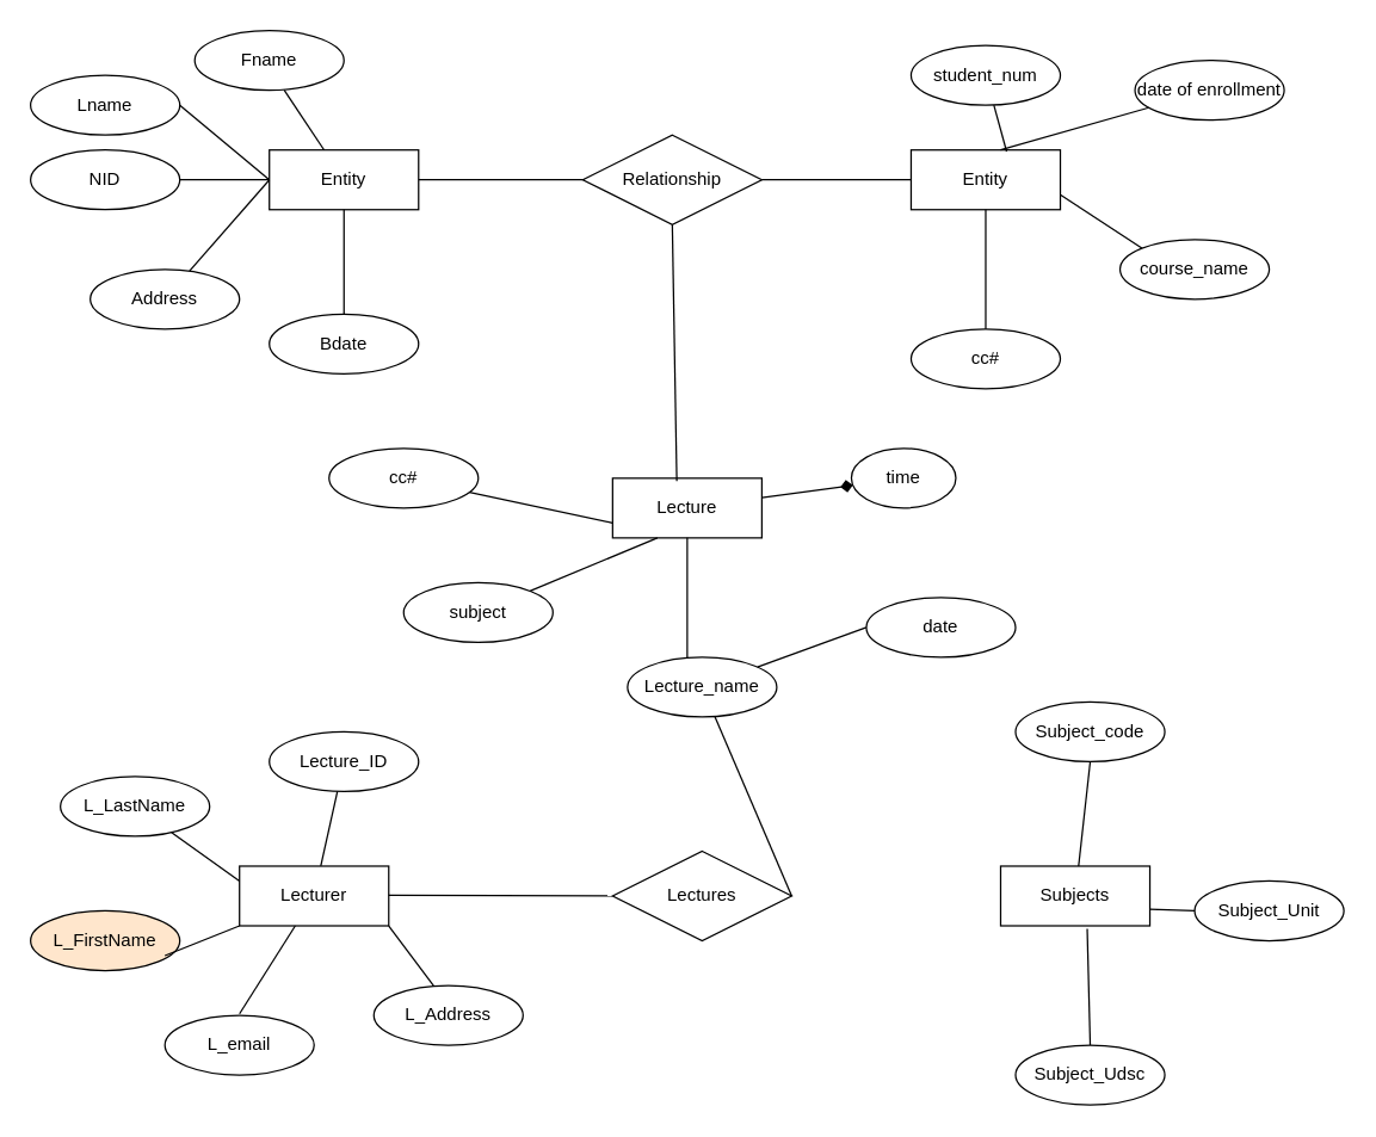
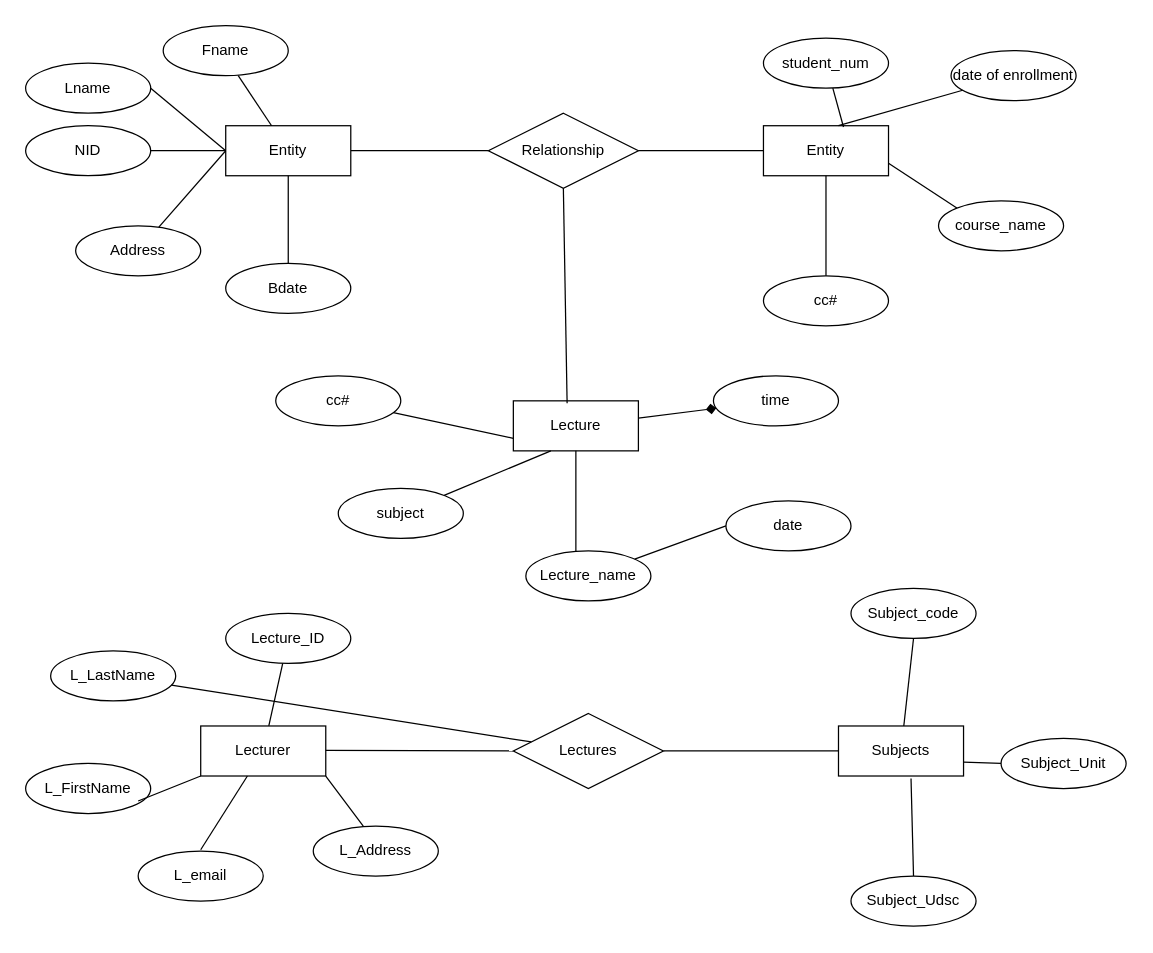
  <mxCell id="0" />
  <mxCell id="1" parent="0" />
  <mxCell id="2" value="Relationship" style="shape=rhombus;perimeter=rhombusPerimeter;whiteSpace=wrap;html=1;align=center;" parent="1" vertex="1"><mxGeometry x="390" y="90" width="120" height="60" as="geometry" /></mxCell>
  <mxCell id="3" value="Bdate" style="ellipse;whiteSpace=wrap;html=1;align=center;" parent="1" vertex="1"><mxGeometry x="180" y="210" width="100" height="40" as="geometry" /></mxCell>
  <mxCell id="4" value="Address" style="ellipse;whiteSpace=wrap;html=1;align=center;" parent="1" vertex="1"><mxGeometry y="180" width="100" height="40" as="geometry" x="60" /></mxCell>
  <mxCell id="5" value="NID" style="ellipse;whiteSpace=wrap;html=1;align=center;" parent="1" vertex="1"><mxGeometry x="20" y="100" width="100" height="40" as="geometry" /></mxCell>
  <mxCell id="6" value="Fname" style="ellipse;whiteSpace=wrap;html=1;align=center;" parent="1" vertex="1"><mxGeometry x="130" width="100" height="40" as="geometry" y="20" /></mxCell>
  <mxCell id="7" value="Lname" style="ellipse;whiteSpace=wrap;html=1;align=center;" parent="1" vertex="1"><mxGeometry x="20" y="50" width="100" height="40" as="geometry" /></mxCell>
  <mxCell id="8" value="student_num" style="ellipse;whiteSpace=wrap;html=1;align=center;" parent="1" vertex="1"><mxGeometry x="610" y="30" width="100" height="40" as="geometry" /></mxCell>
  <mxCell id="9" value="date of enrollment" style="ellipse;whiteSpace=wrap;html=1;align=center;" parent="1" vertex="1"><mxGeometry x="760" y="40" width="100" height="40" as="geometry" /></mxCell>
  <mxCell id="10" value="course_name" style="ellipse;whiteSpace=wrap;html=1;align=center;" parent="1" vertex="1"><mxGeometry x="750" y="160" width="100" height="40" as="geometry" /></mxCell>
  <mxCell id="11" value="cc#" style="ellipse;whiteSpace=wrap;html=1;align=center;" parent="1" vertex="1"><mxGeometry x="610" y="220" width="100" height="40" as="geometry" /></mxCell>
  <mxCell id="12" value="" style="endArrow=none;html=1;rounded=0;" parent="1" source="2" target="13" edge="1"><mxGeometry relative="1" as="geometry"><mxPoint x="540" y="120" as="sourcePoint" /><mxPoint x="600" y="120" as="targetPoint" /></mxGeometry></mxCell>
  <mxCell id="13" value="Entity" style="whiteSpace=wrap;html=1;align=center;" parent="1" vertex="1"><mxGeometry x="610" y="100" width="100" height="40" as="geometry" /></mxCell>
  <mxCell id="14" value="" style="endArrow=none;html=1;rounded=0;exitX=0;exitY=0.5;exitDx=0;exitDy=0;" parent="1" source="2" target="15" edge="1"><mxGeometry relative="1" as="geometry"><mxPoint x="380" y="120" as="sourcePoint" /><mxPoint x="500" y="219" as="targetPoint" /></mxGeometry></mxCell>
  <mxCell id="15" value="Entity" style="whiteSpace=wrap;html=1;align=center;" parent="1" vertex="1"><mxGeometry x="180" y="100" width="100" height="40" as="geometry" /></mxCell>
  <mxCell id="16" value="" style="endArrow=none;html=1;rounded=0;entryX=0;entryY=0.5;entryDx=0;entryDy=0;" parent="1" source="5" target="15" edge="1"><mxGeometry relative="1" as="geometry"><mxPoint x="140" y="180" as="sourcePoint" /><mxPoint x="230" y="150" as="targetPoint" /></mxGeometry></mxCell>
  <mxCell id="17" value="" style="endArrow=none;html=1;rounded=0;entryX=0;entryY=0.5;entryDx=0;entryDy=0;" parent="1" source="4" target="15" edge="1"><mxGeometry relative="1" as="geometry"><mxPoint x="70" y="190" as="sourcePoint" /><mxPoint x="230" y="190" as="targetPoint" /></mxGeometry></mxCell>
  <mxCell id="18" value="" style="endArrow=none;html=1;rounded=0;exitX=1;exitY=0.5;exitDx=0;exitDy=0;" parent="1" source="7" edge="1"><mxGeometry relative="1" as="geometry"><mxPoint x="50" y="80" as="sourcePoint" /><mxPoint x="180" y="120" as="targetPoint" /></mxGeometry></mxCell>
  <mxCell id="19" value="" style="endArrow=none;html=1;rounded=0;" parent="1" target="15" edge="1"><mxGeometry relative="1" as="geometry"><mxPoint x="190" y="60" as="sourcePoint" /><mxPoint x="340" y="49.5" as="targetPoint" /></mxGeometry></mxCell>
  <mxCell id="20" value="" style="endArrow=none;html=1;rounded=0;entryX=0.5;entryY=1;entryDx=0;entryDy=0;" parent="1" target="15" edge="1"><mxGeometry relative="1" as="geometry"><mxPoint x="230" y="210" as="sourcePoint" /><mxPoint x="390" y="210" as="targetPoint" /></mxGeometry></mxCell>
  <mxCell id="21" value="" style="endArrow=none;html=1;rounded=0;exitX=0.5;exitY=1;exitDx=0;exitDy=0;" parent="1" source="13" target="11" edge="1"><mxGeometry relative="1" as="geometry"><mxPoint x="560" y="170" as="sourcePoint" /><mxPoint x="720" y="170" as="targetPoint" /></mxGeometry></mxCell>
  <mxCell id="22" value="" style="endArrow=none;html=1;rounded=0;exitX=1;exitY=0.75;exitDx=0;exitDy=0;entryX=0;entryY=0;entryDx=0;entryDy=0;" parent="1" source="13" target="10" edge="1"><mxGeometry relative="1" as="geometry"><mxPoint x="740" y="199" as="sourcePoint" /><mxPoint x="900" y="199" as="targetPoint" /></mxGeometry></mxCell>
  <mxCell id="23" value="" style="endArrow=none;html=1;rounded=0;exitX=0.64;exitY=0.025;exitDx=0;exitDy=0;exitPerimeter=0;" parent="1" source="13" target="8" edge="1"><mxGeometry relative="1" as="geometry"><mxPoint x="560" y="60" as="sourcePoint" /><mxPoint x="720" y="60" as="targetPoint" /></mxGeometry></mxCell>
  <mxCell id="24" value="" style="endArrow=none;html=1;rounded=0;" parent="1" target="9" edge="1"><mxGeometry relative="1" as="geometry"><mxPoint x="670" y="100" as="sourcePoint" /><mxPoint x="830" y="100" as="targetPoint" /></mxGeometry></mxCell>
  <mxCell id="25" value="Lecture" style="whiteSpace=wrap;html=1;align=center;" parent="1" vertex="1"><mxGeometry x="410" y="320" width="100" height="40" as="geometry" /></mxCell>
  <mxCell id="26" value="" style="endArrow=none;html=1;rounded=0;exitX=0.5;exitY=1;exitDx=0;exitDy=0;" parent="1" source="2" edge="1"><mxGeometry relative="1" as="geometry"><mxPoint x="400" y="330" as="sourcePoint" /><mxPoint x="453" y="322" as="targetPoint" /></mxGeometry></mxCell>
  <mxCell id="27" value="Lecture_name" style="ellipse;whiteSpace=wrap;html=1;align=center;" parent="1" vertex="1"><mxGeometry x="420" y="440" width="100" height="40" as="geometry" /></mxCell>
  <mxCell id="28" value="subject" style="ellipse;whiteSpace=wrap;html=1;align=center;" parent="1" vertex="1"><mxGeometry x="270" y="390" width="100" height="40" as="geometry" /></mxCell>
- <mxCell id="29" value="time" style="ellipse;whiteSpace=wrap;html=1;align=center;" parent="1" vertex="1"><mxGeometry x="570" y="300" width="70" height="40" as="geometry" /></mxCell>
+ <mxCell id="29" value="time" style="ellipse;whiteSpace=wrap;html=1;align=center;" parent="1" vertex="1"><mxGeometry x="570" y="300" width="100" height="40" as="geometry" /></mxCell>
  <mxCell id="30" value="cc#" style="ellipse;whiteSpace=wrap;html=1;align=center;" parent="1" vertex="1"><mxGeometry x="220" y="300" width="100" height="40" as="geometry" /></mxCell>
  <mxCell id="31" value="" style="endArrow=none;html=1;rounded=0;entryX=0;entryY=0.75;entryDx=0;entryDy=0;" parent="1" source="30" target="25" edge="1"><mxGeometry relative="1" as="geometry"><mxPoint x="400" y="330" as="sourcePoint" /><mxPoint x="560" y="330" as="targetPoint" /></mxGeometry></mxCell>
  <mxCell id="32" value="" style="endArrow=none;html=1;rounded=0;" parent="1" source="28" edge="1"><mxGeometry relative="1" as="geometry"><mxPoint x="400" y="330" as="sourcePoint" /><mxPoint x="440" y="360" as="targetPoint" /></mxGeometry></mxCell>
  <mxCell id="33" value="" style="endArrow=none;html=1;rounded=0;exitX=0.4;exitY=0;exitDx=0;exitDy=0;exitPerimeter=0;entryX=0.5;entryY=1;entryDx=0;entryDy=0;" parent="1" source="27" target="25" edge="1"><mxGeometry relative="1" as="geometry"><mxPoint x="400" y="330" as="sourcePoint" /><mxPoint x="560" y="330" as="targetPoint" /></mxGeometry></mxCell>
  <mxCell id="34" value="" style="endArrow=diamond;html=1;rounded=0;" parent="1" source="25" target="29" edge="1"><mxGeometry relative="1" as="geometry"><mxPoint x="400" y="330" as="sourcePoint" /><mxPoint x="560" y="330" as="targetPoint" /></mxGeometry></mxCell>
  <mxCell id="35" value="date" style="ellipse;whiteSpace=wrap;html=1;align=center;" parent="1" vertex="1"><mxGeometry x="580" y="400" width="100" height="40" as="geometry" /></mxCell>
  <mxCell id="36" value="" style="endArrow=none;html=1;rounded=0;exitX=0;exitY=0.5;exitDx=0;exitDy=0;" parent="1" source="35" target="27" edge="1"><mxGeometry relative="1" as="geometry"><mxPoint x="400" y="330" as="sourcePoint" /><mxPoint x="560" y="330" as="targetPoint" /></mxGeometry></mxCell>
  <mxCell id="37" value="Lectures" style="shape=rhombus;perimeter=rhombusPerimeter;whiteSpace=wrap;html=1;align=center;" parent="1" vertex="1"><mxGeometry x="410" y="570" width="120" height="60" as="geometry" /></mxCell>
  <mxCell id="38" value="Subject_Udsc" style="ellipse;whiteSpace=wrap;html=1;align=center;" parent="1" vertex="1"><mxGeometry x="680" y="700" width="100" height="40" as="geometry" /></mxCell>
  <mxCell id="39" value="Subject_Unit" style="ellipse;whiteSpace=wrap;html=1;align=center;" parent="1" vertex="1"><mxGeometry x="800" y="590" width="100" height="40" as="geometry" /></mxCell>
  <mxCell id="40" value="Subject_code" style="ellipse;whiteSpace=wrap;html=1;align=center;" parent="1" vertex="1"><mxGeometry x="680" y="470" width="100" height="40" as="geometry" /></mxCell>
  <mxCell id="41" value="Lecturer" style="whiteSpace=wrap;html=1;align=center;" parent="1" vertex="1"><mxGeometry x="160" y="580" width="100" height="40" as="geometry" /></mxCell>
  <mxCell id="42" value="Subjects" style="whiteSpace=wrap;html=1;align=center;" parent="1" vertex="1"><mxGeometry x="670" y="580" width="100" height="40" as="geometry" /></mxCell>
- <mxCell id="43" value="" style="endArrow=none;html=1;rounded=0;exitX=1;exitY=0.5;exitDx=0;exitDy=0;" parent="1" source="37" target="27" edge="1"><mxGeometry relative="1" as="geometry"><mxPoint x="400" y="530" as="sourcePoint" /><mxPoint x="560" y="530" as="targetPoint" /></mxGeometry></mxCell>
+ <mxCell id="43" value="" style="endArrow=none;html=1;rounded=0;entryX=0;entryY=0.5;entryDx=0;entryDy=0;exitX=1;exitY=0.5;exitDx=0;exitDy=0;" parent="1" source="37" target="42" edge="1"><mxGeometry relative="1" as="geometry"><mxPoint x="400" y="530" as="sourcePoint" /><mxPoint x="560" y="530" as="targetPoint" /></mxGeometry></mxCell>
  <mxCell id="44" value="" style="endArrow=none;html=1;rounded=0;" parent="1" edge="1"><mxGeometry relative="1" as="geometry"><mxPoint x="260" y="599.5" as="sourcePoint" /><mxPoint x="410" y="600" as="targetPoint" /></mxGeometry></mxCell>
  <mxCell id="45" value="Lecture_ID" style="ellipse;whiteSpace=wrap;html=1;align=center;" parent="1" vertex="1"><mxGeometry x="180" y="490" width="100" height="40" as="geometry" /></mxCell>
  <mxCell id="46" value="L_Address" style="ellipse;whiteSpace=wrap;html=1;align=center;" parent="1" vertex="1"><mxGeometry x="250" y="660" width="100" height="40" as="geometry" /></mxCell>
  <mxCell id="47" value="L_email" style="ellipse;whiteSpace=wrap;html=1;align=center;" parent="1" vertex="1"><mxGeometry x="110" y="680" width="100" height="40" as="geometry" /></mxCell>
- <mxCell id="48" value="&lt;span&gt;L_FirstName&lt;/span&gt;" style="ellipse;whiteSpace=wrap;html=1;align=center;fillColor=#ffe6cc;" parent="1" vertex="1"><mxGeometry x="20" y="610" width="100" height="40" as="geometry" /></mxCell>
+ <mxCell id="48" value="&lt;span&gt;L_FirstName&lt;/span&gt;" style="ellipse;whiteSpace=wrap;html=1;align=center;" parent="1" vertex="1"><mxGeometry x="20" y="610" width="100" height="40" as="geometry" /></mxCell>
  <mxCell id="49" value="L_LastName" style="ellipse;whiteSpace=wrap;html=1;align=center;" parent="1" vertex="1"><mxGeometry x="40" y="520" width="100" height="40" as="geometry" /></mxCell>
  <mxCell id="50" value="" style="endArrow=none;html=1;rounded=0;entryX=0.5;entryY=1;entryDx=0;entryDy=0;" parent="1" source="42" target="40" edge="1"><mxGeometry relative="1" as="geometry"><mxPoint x="400" y="530" as="sourcePoint" /><mxPoint x="560" y="530" as="targetPoint" /></mxGeometry></mxCell>
  <mxCell id="51" value="" style="endArrow=none;html=1;rounded=0;" edge="1" parent="1" source="41" target="45"><mxGeometry relative="1" as="geometry"><mxPoint x="370" y="480" as="sourcePoint" /><mxPoint x="530" y="480" as="targetPoint" /></mxGeometry></mxCell>
- <mxCell id="52" value="" style="endArrow=none;html=1;rounded=0;entryX=0;entryY=0.25;entryDx=0;entryDy=0;" edge="1" parent="1" source="49" target="41"><mxGeometry relative="1" as="geometry"><mxPoint x="30" y="590" as="sourcePoint" /><mxPoint x="190" y="590" as="targetPoint" /></mxGeometry></mxCell>
+ <mxCell id="52" value="" style="endArrow=none;html=1;rounded=0;" edge="1" parent="1" source="49" target="37"><mxGeometry relative="1" as="geometry"><mxPoint x="30" y="590" as="sourcePoint" /><mxPoint x="190" y="590" as="targetPoint" /></mxGeometry></mxCell>
  <mxCell id="53" value="" style="endArrow=none;html=1;rounded=0;entryX=0;entryY=1;entryDx=0;entryDy=0;" edge="1" parent="1" target="41"><mxGeometry relative="1" as="geometry"><mxPoint x="110" y="640" as="sourcePoint" /><mxPoint x="270" y="640" as="targetPoint" /></mxGeometry></mxCell>
  <mxCell id="54" value="" style="endArrow=none;html=1;rounded=0;" edge="1" parent="1" target="41"><mxGeometry relative="1" as="geometry"><mxPoint x="160" y="679" as="sourcePoint" /><mxPoint x="320" y="679" as="targetPoint" /></mxGeometry></mxCell>
  <mxCell id="55" value="" style="endArrow=none;html=1;rounded=0;entryX=1;entryY=1;entryDx=0;entryDy=0;" edge="1" parent="1" target="41"><mxGeometry relative="1" as="geometry"><mxPoint x="290" y="660" as="sourcePoint" /><mxPoint x="450" y="660" as="targetPoint" /></mxGeometry></mxCell>
  <mxCell id="56" value="" style="endArrow=none;html=1;rounded=0;entryX=0;entryY=0.5;entryDx=0;entryDy=0;" edge="1" parent="1" target="39"><mxGeometry relative="1" as="geometry"><mxPoint x="770" y="609" as="sourcePoint" /><mxPoint x="880" y="609" as="targetPoint" /></mxGeometry></mxCell>
  <mxCell id="57" value="" style="endArrow=none;html=1;rounded=0;exitX=0.5;exitY=0;exitDx=0;exitDy=0;entryX=0.58;entryY=1.05;entryDx=0;entryDy=0;entryPerimeter=0;" edge="1" parent="1" source="38" target="42"><mxGeometry relative="1" as="geometry"><mxPoint x="630" y="640" as="sourcePoint" /><mxPoint x="790" y="640" as="targetPoint" /></mxGeometry></mxCell>
